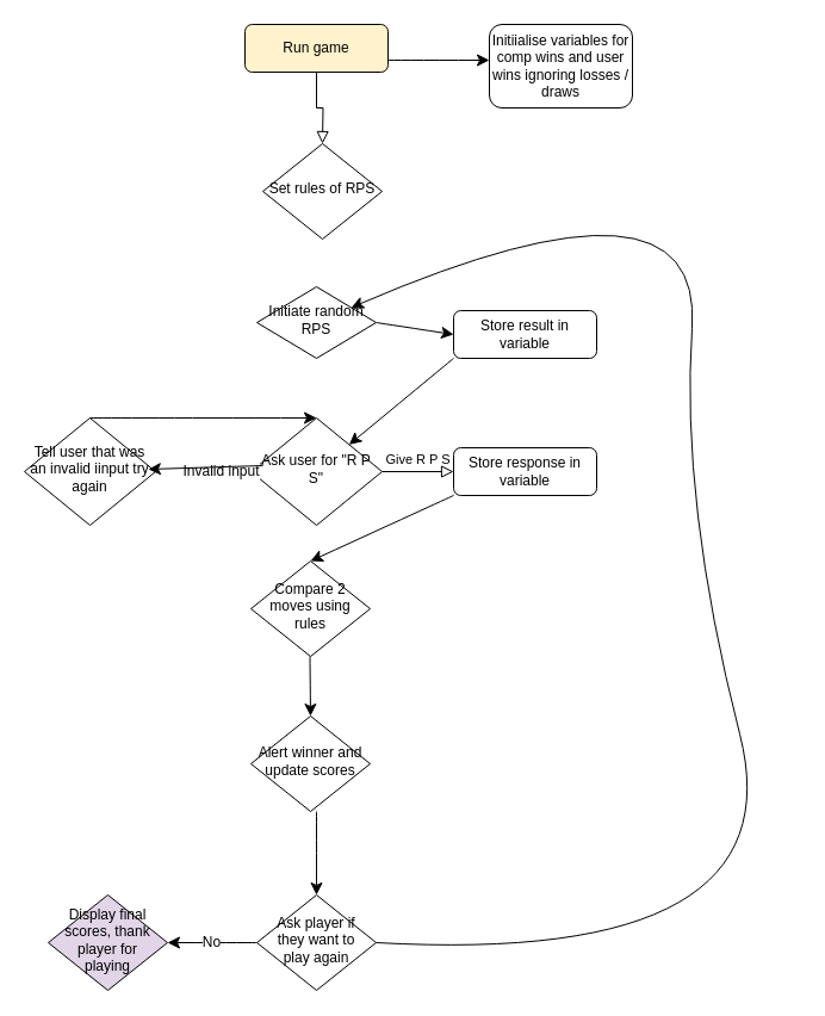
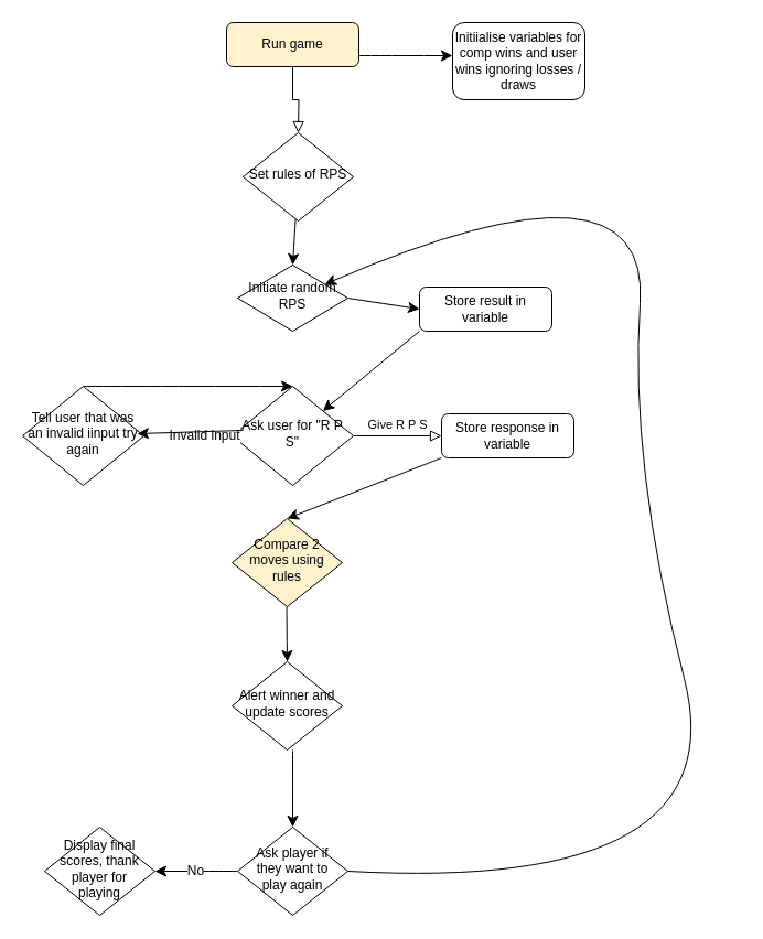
  <mxCell id="0" />
  <mxCell id="1" parent="0" />
  <mxCell id="2" value="" style="rounded=0;html=1;jettySize=auto;orthogonalLoop=1;fontSize=11;endArrow=block;endFill=0;endSize=8;strokeWidth=1;shadow=0;labelBackgroundColor=none;edgeStyle=orthogonalEdgeStyle;" parent="1" source="3" edge="1"><mxGeometry relative="1" as="geometry"><mxPoint x="270" y="120" as="targetPoint" /></mxGeometry></mxCell>
  <mxCell id="3" value="Run game" style="rounded=1;whiteSpace=wrap;html=1;fontSize=12;glass=0;strokeWidth=1;shadow=0;fillColor=#fff2cc;" parent="1" vertex="1"><mxGeometry x="205" y="20" width="120" height="40" as="geometry" /></mxCell>
  <mxCell id="4" value="Give R P S" style="edgeStyle=orthogonalEdgeStyle;rounded=0;html=1;jettySize=auto;orthogonalLoop=1;fontSize=11;endArrow=block;endFill=0;endSize=8;strokeWidth=1;shadow=0;labelBackgroundColor=none;" parent="1" source="5" target="6" edge="1"><mxGeometry y="10" relative="1" as="geometry"><mxPoint as="offset" /></mxGeometry></mxCell>
  <mxCell id="5" value="Ask user for &quot;R P S&quot;" style="rhombus;whiteSpace=wrap;html=1;shadow=0;fontFamily=Helvetica;fontSize=12;align=center;strokeWidth=1;spacing=6;spacingTop=-4;" parent="1" vertex="1"><mxGeometry x="210" y="350" width="110" height="90" as="geometry" /></mxCell>
- <mxCell id="6" value="Store response in variable" style="rounded=1;whiteSpace=wrap;html=1;fontSize=12;glass=0;strokeWidth=1;shadow=0;" parent="1" vertex="1"><mxGeometry x="380" y="375" width="120" height="40" as="geometry" /></mxCell>
- <mxCell id="7" value="Compare 2 moves using rules" style="rhombus;whiteSpace=wrap;html=1;shadow=0;fontFamily=Helvetica;fontSize=12;align=center;strokeWidth=1;spacing=6;spacingTop=-4;" parent="1" vertex="1"><mxGeometry x="210" y="470" width="100" height="80" as="geometry" /></mxCell>
+ <mxCell id="6" value="Store response in variable" style="rounded=1;whiteSpace=wrap;html=1;fontSize=12;glass=0;strokeWidth=1;shadow=0;" parent="1" vertex="1"><mxGeometry x="400" y="375" width="120" height="40" as="geometry" /></mxCell>
+ <mxCell id="7" value="Compare 2 moves using rules" style="rhombus;whiteSpace=wrap;html=1;shadow=0;fontFamily=Helvetica;fontSize=12;align=center;strokeWidth=1;spacing=6;spacingTop=-4;fillColor=#fff2cc;" parent="1" vertex="1"><mxGeometry x="210" y="470" width="100" height="80" as="geometry" /></mxCell>
  <mxCell id="8" value="Invalid input" style="endArrow=classic;html=1;rounded=0;fontSize=12;startSize=8;endSize=8;curved=1;exitX=0;exitY=0.5;exitDx=0;exitDy=0;" edge="1" parent="1" source="5"><mxGeometry width="50" height="50" relative="1" as="geometry"><mxPoint x="260" y="470" as="sourcePoint" /><mxPoint x="160" y="395" as="targetPoint" /></mxGeometry></mxCell>
  <mxCell id="9" value="Tell user that was an invalid iinput try again" style="rhombus;whiteSpace=wrap;html=1;shadow=0;fontFamily=Helvetica;fontSize=12;align=center;strokeWidth=1;spacing=6;spacingTop=-4;" vertex="1" parent="1"><mxGeometry x="20" y="350" width="110" height="90" as="geometry" /></mxCell>
  <mxCell id="10" value="" style="endArrow=classic;html=1;rounded=0;fontSize=12;startSize=8;endSize=8;curved=1;exitX=0.5;exitY=0;exitDx=0;exitDy=0;entryX=0.5;entryY=0;entryDx=0;entryDy=0;" edge="1" parent="1" target="5"><mxGeometry width="50" height="50" relative="1" as="geometry"><mxPoint x="75" y="350" as="sourcePoint" /><mxPoint x="330" y="410" as="targetPoint" /></mxGeometry></mxCell>
  <mxCell id="11" value="" style="endArrow=classic;html=1;rounded=0;fontSize=12;startSize=8;endSize=8;curved=1;entryX=0.945;entryY=0.478;entryDx=0;entryDy=0;entryPerimeter=0;" edge="1" parent="1"><mxGeometry width="50" height="50" relative="1" as="geometry"><mxPoint x="220" y="390" as="sourcePoint" /><mxPoint x="123.95" y="393.02" as="targetPoint" /></mxGeometry></mxCell>
  <mxCell id="12" style="edgeStyle=none;curved=1;rounded=0;orthogonalLoop=1;jettySize=auto;html=1;exitX=0.5;exitY=0;exitDx=0;exitDy=0;fontSize=12;startSize=8;endSize=8;" edge="1" parent="1" source="7" target="7"><mxGeometry relative="1" as="geometry" /></mxCell>
  <mxCell id="13" value="Initiate random RPS" style="rhombus;whiteSpace=wrap;html=1;shadow=0;fontFamily=Helvetica;fontSize=12;align=center;strokeWidth=1;spacing=6;spacingTop=-4;" vertex="1" parent="1"><mxGeometry x="215" y="240" width="100" height="60" as="geometry" /></mxCell>
  <mxCell id="14" value="" style="endArrow=classic;html=1;rounded=0;fontSize=12;startSize=8;endSize=8;curved=1;exitX=1;exitY=0.5;exitDx=0;exitDy=0;" edge="1" parent="1" source="13"><mxGeometry width="50" height="50" relative="1" as="geometry"><mxPoint x="280" y="420" as="sourcePoint" /><mxPoint x="380" y="280" as="targetPoint" /></mxGeometry></mxCell>
  <mxCell id="15" value="Store result in variable" style="rounded=1;whiteSpace=wrap;html=1;fontSize=12;glass=0;strokeWidth=1;shadow=0;" vertex="1" parent="1"><mxGeometry x="380" y="260" width="120" height="40" as="geometry" /></mxCell>
  <mxCell id="16" value="" style="endArrow=classic;html=1;rounded=0;fontSize=12;startSize=8;endSize=8;curved=1;exitX=0;exitY=1;exitDx=0;exitDy=0;" edge="1" parent="1" source="15" target="5"><mxGeometry width="50" height="50" relative="1" as="geometry"><mxPoint x="280" y="410" as="sourcePoint" /><mxPoint x="330" y="360" as="targetPoint" /></mxGeometry></mxCell>
  <mxCell id="17" value="" style="endArrow=classic;html=1;rounded=0;fontSize=12;startSize=8;endSize=8;curved=1;exitX=0;exitY=1;exitDx=0;exitDy=0;entryX=0.5;entryY=0;entryDx=0;entryDy=0;" edge="1" parent="1" source="6" target="7"><mxGeometry width="50" height="50" relative="1" as="geometry"><mxPoint x="280" y="410" as="sourcePoint" /><mxPoint x="330" y="480" as="targetPoint" /></mxGeometry></mxCell>
  <mxCell id="18" value="Set rules of RPS" style="rhombus;whiteSpace=wrap;html=1;shadow=0;fontFamily=Helvetica;fontSize=12;align=center;strokeWidth=1;spacing=6;spacingTop=-4;" vertex="1" parent="1"><mxGeometry x="220" y="120" width="100" height="80" as="geometry" /></mxCell>
+ <mxCell id="19" value="" style="endArrow=classic;html=1;rounded=0;fontSize=12;startSize=8;endSize=8;curved=1;entryX=0.5;entryY=0;entryDx=0;entryDy=0;" edge="1" parent="1" source="18" target="13"><mxGeometry width="50" height="50" relative="1" as="geometry"><mxPoint x="280" y="250" as="sourcePoint" /><mxPoint x="330" y="200" as="targetPoint" /></mxGeometry></mxCell>
  <mxCell id="20" value="" style="endArrow=classic;html=1;rounded=0;fontSize=12;startSize=8;endSize=8;curved=1;" edge="1" parent="1"><mxGeometry width="50" height="50" relative="1" as="geometry"><mxPoint x="325" y="50" as="sourcePoint" /><mxPoint x="410" y="50" as="targetPoint" /></mxGeometry></mxCell>
  <mxCell id="21" value="Initiialise variables for comp wins and user wins ignoring losses / draws" style="rounded=1;whiteSpace=wrap;html=1;fontSize=12;glass=0;strokeWidth=1;shadow=0;" vertex="1" parent="1"><mxGeometry x="410" y="20" width="120" height="70" as="geometry" /></mxCell>
  <mxCell id="22" value="" style="endArrow=classic;html=1;rounded=0;fontSize=12;startSize=8;endSize=8;curved=1;" edge="1" parent="1"><mxGeometry width="50" height="50" relative="1" as="geometry"><mxPoint x="259.5" y="550" as="sourcePoint" /><mxPoint x="260" y="600" as="targetPoint" /><Array as="points" /></mxGeometry></mxCell>
  <mxCell id="23" value="Alert winner and update scores" style="rhombus;whiteSpace=wrap;html=1;shadow=0;fontFamily=Helvetica;fontSize=12;align=center;strokeWidth=1;spacing=6;spacingTop=-4;" vertex="1" parent="1"><mxGeometry x="210" y="600" width="100" height="80" as="geometry" /></mxCell>
  <mxCell id="24" value="" style="endArrow=classic;html=1;rounded=0;fontSize=12;startSize=8;endSize=8;curved=1;" edge="1" parent="1"><mxGeometry width="50" height="50" relative="1" as="geometry"><mxPoint x="265" y="680" as="sourcePoint" /><mxPoint x="265" y="750" as="targetPoint" /></mxGeometry></mxCell>
  <mxCell id="25" value="Ask player if they want to play again" style="rhombus;whiteSpace=wrap;html=1;shadow=0;fontFamily=Helvetica;fontSize=12;align=center;strokeWidth=1;spacing=6;spacingTop=-4;" vertex="1" parent="1"><mxGeometry x="215" y="750" width="100" height="80" as="geometry" /></mxCell>
  <mxCell id="26" value="No" style="endArrow=classic;html=1;rounded=0;fontSize=12;startSize=8;endSize=8;curved=1;exitX=0;exitY=0.5;exitDx=0;exitDy=0;" edge="1" parent="1" source="25"><mxGeometry width="50" height="50" relative="1" as="geometry"><mxPoint x="190" y="790" as="sourcePoint" /><mxPoint x="140" y="790" as="targetPoint" /></mxGeometry></mxCell>
- <mxCell id="27" value="Display final scores, thank player for playing" style="rhombus;whiteSpace=wrap;html=1;shadow=0;fontFamily=Helvetica;fontSize=12;align=center;strokeWidth=1;spacing=6;spacingTop=-4;fillColor=#e1d5e7;" vertex="1" parent="1"><mxGeometry x="40" y="750" width="100" height="80" as="geometry" /></mxCell>
+ <mxCell id="27" value="Display final scores, thank player for playing" style="rhombus;whiteSpace=wrap;html=1;shadow=0;fontFamily=Helvetica;fontSize=12;align=center;strokeWidth=1;spacing=6;spacingTop=-4;" vertex="1" parent="1"><mxGeometry x="40" y="750" width="100" height="80" as="geometry" /></mxCell>
  <mxCell id="28" value="" style="endArrow=classic;html=1;rounded=0;fontSize=12;startSize=8;endSize=8;curved=1;" edge="1" parent="1" target="13"><mxGeometry width="50" height="50" relative="1" as="geometry"><mxPoint x="315" y="790" as="sourcePoint" /><mxPoint x="530" y="190" as="targetPoint" /><Array as="points"><mxPoint x="670" y="810" /><mxPoint x="570" y="420" /><mxPoint x="590" y="130" /></Array></mxGeometry></mxCell>
